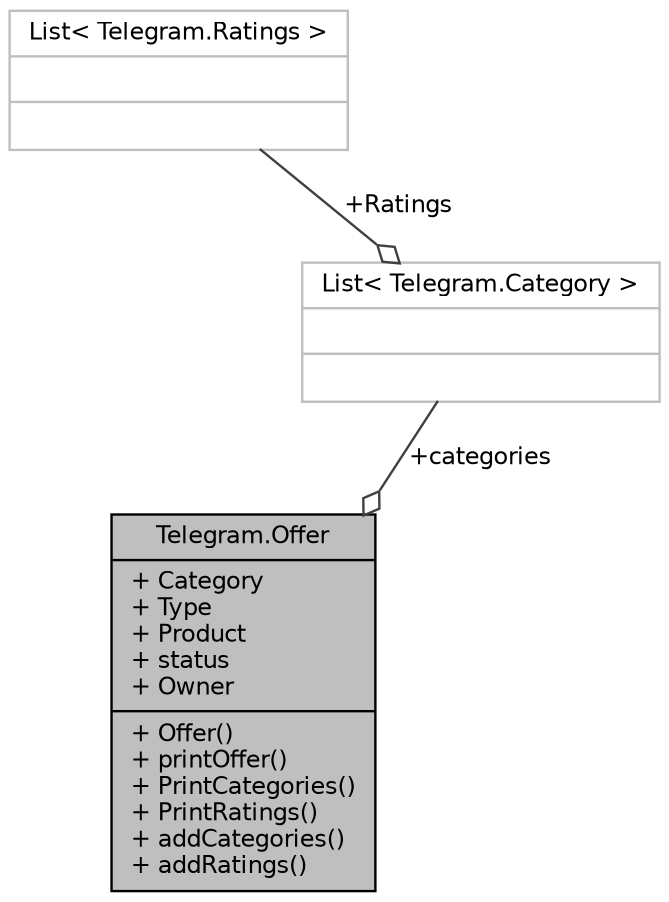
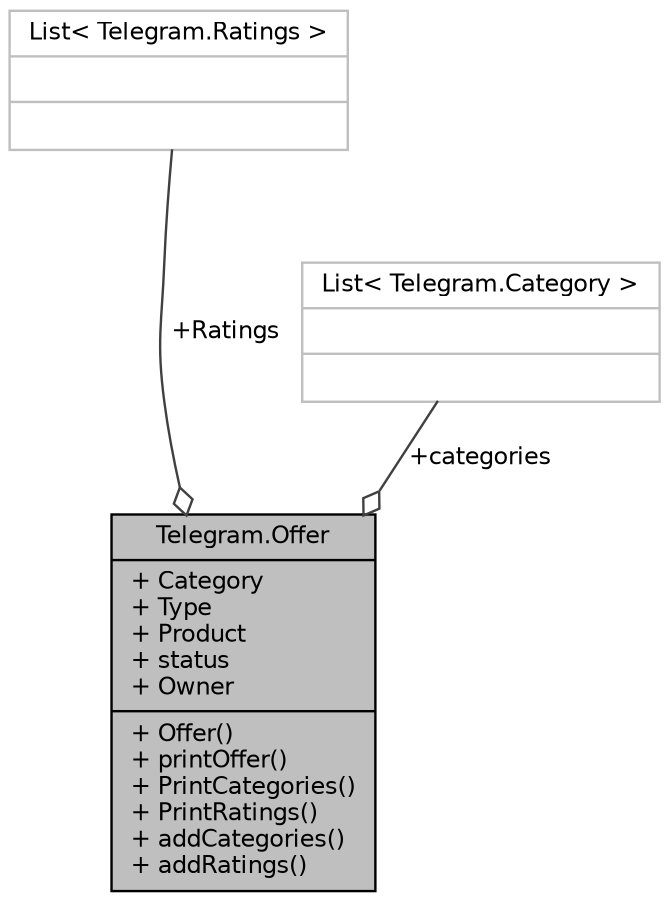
  digraph {
    node [color=grey75 fillcolor=white fontname=Helvetica fontsize=10 shape=record style=filled]
    edge [arrowhead=odiamond color=grey25 fontname=Helvetica fontsize=10 labelfontname=Helvetica labelfontsize=10 style=solid]
    n1 [color=black fillcolor=grey75 fontcolor=black height=0.2 label="{Telegram.Offer\n|+ Category\l+ Type\l+ Product\l+ status\l+ Owner\l|+ Offer()\l+ printOffer()\l+ PrintCategories()\l+ PrintRatings()\l+ addCategories()\l+ addRatings()\l}" width=0.4]
    n2 [height=0.2 label="{List\< Telegram.Category \>\n||}" width=0.4]
    n3 [height=0.2 label="{List\< Telegram.Ratings \>\n||}" width=0.4]
    n2 -> n1 [label=" +categories"]
-   n3 -> n2 [label=" +Ratings"]
+   n3 -> n1 [label=" +Ratings"]
  }
